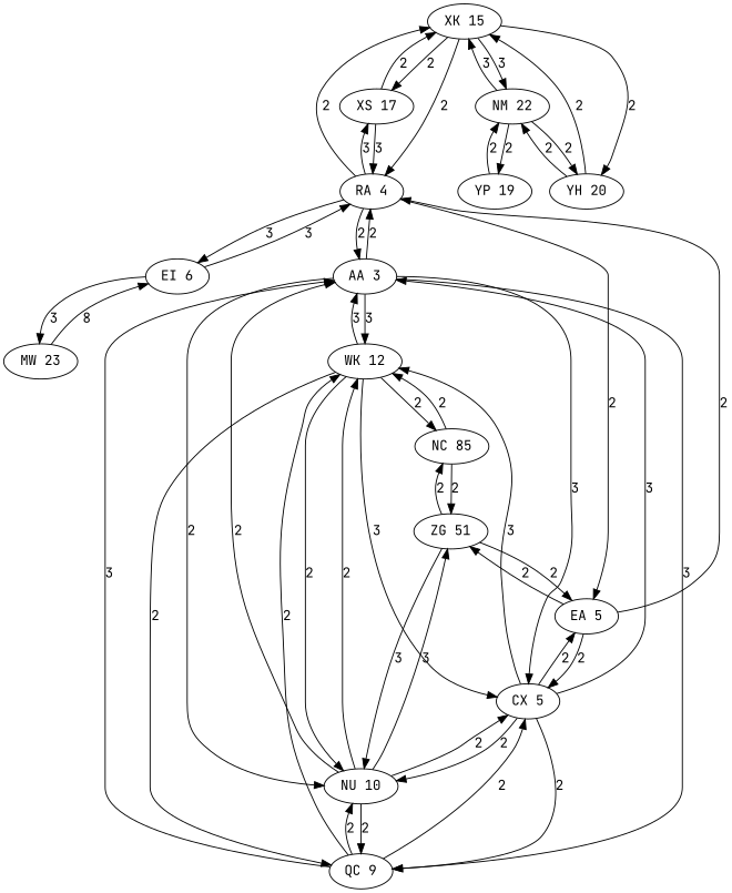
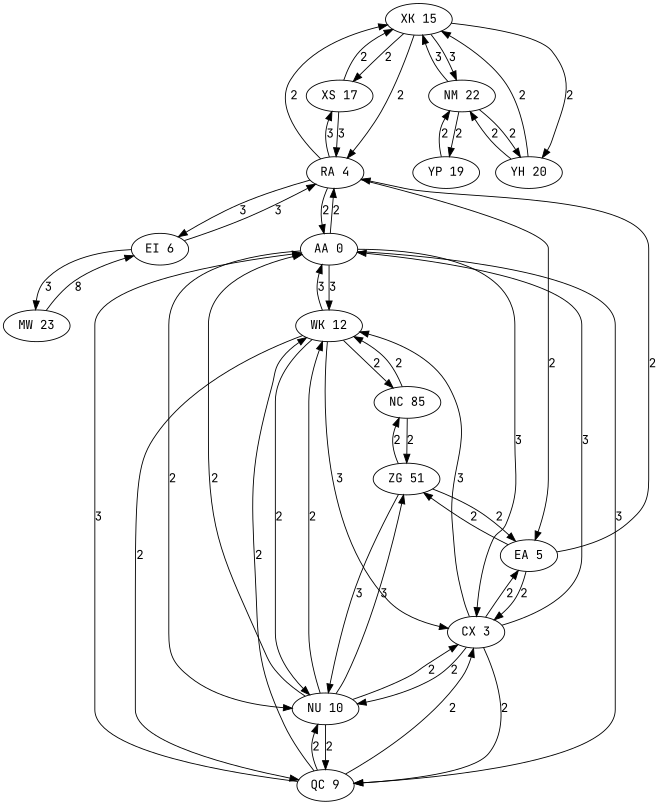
  digraph {
    fontname="JetBrains Mono"
    node [fontname="JetBrains Mono"]
    edge [fontname="JetBrains Mono"]
    n1 [label="XK 15"]
    n2 [label="XS 17"]
    n3 [label="RA 4"]
    n4 [label="NM 22"]
    n5 [label="YH 20"]
    n6 [label="EI 6"]
    n7 [label="EA 5"]
-   n8 [label="AA 3"]
+   n8 [label="AA 0"]
    n9 [label="YP 19"]
    n10 [label="MW 23"]
-   n11 [label="CX 5"]
+   n11 [label="CX 3"]
    n12 [label="ZG 51"]
    n13 [label="QC 9"]
    n14 [label="NU 10"]
    n15 [label="WK 12"]
    n16 [label="NC 85"]
    n1 -> n2 [label=2]
    n1 -> n3 [label=2]
    n1 -> n4 [label=3]
    n1 -> n5 [label=2]
    n2 -> n1 [label=2]
    n2 -> n3 [label=3]
    n3 -> n1 [label=2]
    n3 -> n2 [label=3]
    n3 -> n6 [label=3]
    n3 -> n7 [label=2]
    n3 -> n8 [label=2]
    n4 -> n1 [label=3]
    n4 -> n5 [label=2]
    n4 -> n9 [label=2]
    n5 -> n1 [label=2]
    n5 -> n4 [label=2]
    n6 -> n3 [label=3]
    n6 -> n10 [label=3]
    n7 -> n3 [label=2]
    n7 -> n11 [label=2]
    n7 -> n12 [label=2]
    n8 -> n3 [label=2]
    n8 -> n11 [label=3]
    n8 -> n13 [label=3]
    n8 -> n14 [label=2]
    n8 -> n15 [label=3]
    n9 -> n4 [label=2]
    n10 -> n6 [label=8]
    n11 -> n7 [label=2]
    n11 -> n8 [label=3]
    n11 -> n13 [label=2]
    n11 -> n14 [label=2]
    n11 -> n15 [label=3]
    n12 -> n7 [label=2]
    n12 -> n14 [label=3]
    n12 -> n16 [label=2]
    n13 -> n8 [label=3]
    n13 -> n11 [label=2]
    n13 -> n14 [label=2]
    n13 -> n15 [label=2]
    n14 -> n8 [label=2]
    n14 -> n11 [label=2]
    n14 -> n12 [label=3]
    n14 -> n13 [label=2]
    n14 -> n15 [label=2]
    n15 -> n8 [label=3]
    n15 -> n11 [label=3]
    n15 -> n13 [label=2]
    n15 -> n14 [label=2]
    n15 -> n16 [label=2]
    n16 -> n12 [label=2]
    n16 -> n15 [label=2]
  }
